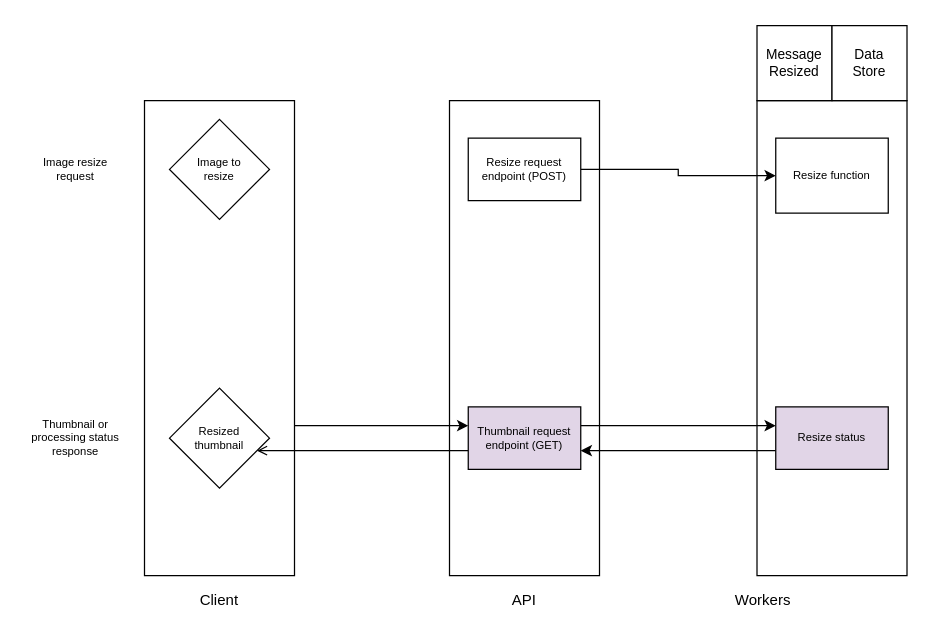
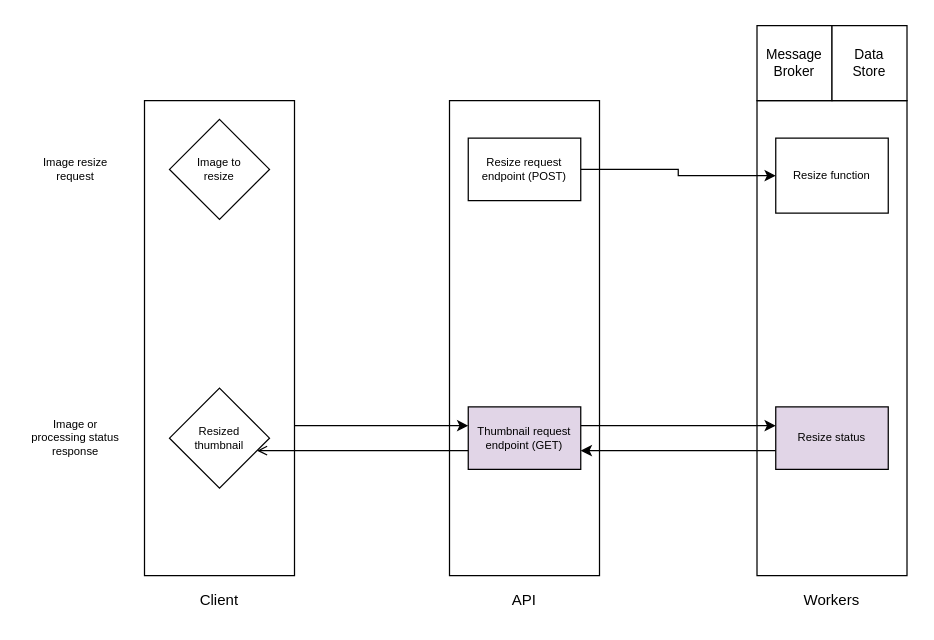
  <mxCell id="0" />
  <mxCell id="1" parent="0" />
  <mxCell id="2" value="" style="rounded=0;whiteSpace=wrap;html=1;" parent="1" vertex="1"><mxGeometry x="115" y="80" width="120" height="380" as="geometry" /></mxCell>
  <mxCell id="3" value="" style="rounded=0;whiteSpace=wrap;html=1;" parent="1" vertex="1"><mxGeometry x="359" y="80" width="120" height="380" as="geometry" /></mxCell>
  <mxCell id="4" value="" style="rounded=0;whiteSpace=wrap;html=1;" parent="1" vertex="1"><mxGeometry x="605" y="80" width="120" height="380" as="geometry" /></mxCell>
  <mxCell id="5" value="Image to &lt;br&gt;resize" style="rhombus;whiteSpace=wrap;html=1;fontSize=9;" parent="1" vertex="1"><mxGeometry x="135" y="95" width="80" height="80" as="geometry" /></mxCell>
  <mxCell id="6" value="Client" style="text;html=1;strokeColor=none;fillColor=none;align=center;verticalAlign=middle;whiteSpace=wrap;rounded=0;" parent="1" vertex="1"><mxGeometry x="155" y="470" width="40" height="20" as="geometry" /></mxCell>
  <mxCell id="7" value="API" style="text;html=1;strokeColor=none;fillColor=none;align=center;verticalAlign=middle;whiteSpace=wrap;rounded=0;" parent="1" vertex="1"><mxGeometry x="399" y="470" width="40" height="20" as="geometry" /></mxCell>
- <mxCell id="8" value="Workers" style="text;html=1;strokeColor=none;fillColor=none;align=center;verticalAlign=middle;whiteSpace=wrap;rounded=0;" parent="1" vertex="1"><mxGeometry x="590" y="470" width="40" height="20" as="geometry" /></mxCell>
+ <mxCell id="8" value="Workers" style="text;html=1;strokeColor=none;fillColor=none;align=center;verticalAlign=middle;whiteSpace=wrap;rounded=0;" parent="1" vertex="1"><mxGeometry x="645" y="470" width="40" height="20" as="geometry" /></mxCell>
  <mxCell id="9" style="edgeStyle=orthogonalEdgeStyle;rounded=0;orthogonalLoop=1;jettySize=auto;html=1;fontSize=9;" parent="1" target="15" edge="1"><mxGeometry relative="1" as="geometry"><mxPoint x="235" y="340" as="sourcePoint" /><Array as="points"><mxPoint x="295" y="340" /><mxPoint x="295" y="340" /></Array></mxGeometry></mxCell>
  <mxCell id="10" value="Resized&lt;br&gt;thumbnail" style="rhombus;whiteSpace=wrap;html=1;fontSize=9;" parent="1" vertex="1"><mxGeometry x="135" y="310" width="80" height="80" as="geometry" /></mxCell>
  <mxCell id="11" style="edgeStyle=orthogonalEdgeStyle;rounded=0;orthogonalLoop=1;jettySize=auto;html=1;fontSize=9;" parent="1" source="12" target="16" edge="1"><mxGeometry relative="1" as="geometry" /></mxCell>
  <mxCell id="12" value="Resize request&lt;br&gt;endpoint (POST)" style="rounded=0;whiteSpace=wrap;html=1;fontSize=9;" parent="1" vertex="1"><mxGeometry x="374" y="110" width="90" height="50" as="geometry" /></mxCell>
  <mxCell id="13" style="edgeStyle=orthogonalEdgeStyle;rounded=0;orthogonalLoop=1;jettySize=auto;html=1;fontSize=9;endArrow=open;" parent="1" source="15" target="10" edge="1"><mxGeometry relative="1" as="geometry"><Array as="points"><mxPoint x="285" y="360" /><mxPoint x="285" y="360" /></Array></mxGeometry></mxCell>
  <mxCell id="14" style="edgeStyle=orthogonalEdgeStyle;rounded=0;orthogonalLoop=1;jettySize=auto;html=1;fontSize=9;" parent="1" source="15" target="18" edge="1"><mxGeometry relative="1" as="geometry"><Array as="points"><mxPoint x="545" y="340" /><mxPoint x="545" y="340" /></Array></mxGeometry></mxCell>
  <mxCell id="15" value="Thumbnail request&lt;br&gt;endpoint (GET)" style="rounded=0;whiteSpace=wrap;html=1;fontSize=9;fillColor=#e1d5e7;" parent="1" vertex="1"><mxGeometry x="374" y="325" width="90" height="50" as="geometry" /></mxCell>
  <mxCell id="16" value="Resize function" style="rounded=0;whiteSpace=wrap;html=1;fontSize=9;" parent="1" vertex="1"><mxGeometry x="620" y="110" width="90" height="60" as="geometry" /></mxCell>
  <mxCell id="17" style="edgeStyle=orthogonalEdgeStyle;rounded=0;orthogonalLoop=1;jettySize=auto;html=1;fontSize=9;" parent="1" source="18" target="15" edge="1"><mxGeometry relative="1" as="geometry"><Array as="points"><mxPoint x="535" y="360" /><mxPoint x="535" y="360" /></Array></mxGeometry></mxCell>
  <mxCell id="18" value="Resize status" style="rounded=0;whiteSpace=wrap;html=1;fontSize=9;fillColor=#e1d5e7;" parent="1" vertex="1"><mxGeometry x="620" y="325" width="90" height="50" as="geometry" /></mxCell>
  <mxCell id="19" value="Image resize request" style="text;html=1;strokeColor=none;fillColor=none;align=center;verticalAlign=middle;whiteSpace=wrap;rounded=0;fontSize=9;" parent="1" vertex="1"><mxGeometry x="25" y="122.5" width="70" height="25" as="geometry" /></mxCell>
- <mxCell id="20" value="Thumbnail or processing status response" style="text;html=1;strokeColor=none;fillColor=none;align=center;verticalAlign=middle;whiteSpace=wrap;rounded=0;fontSize=9;" parent="1" vertex="1"><mxGeometry x="20" y="337.5" width="80" height="25" as="geometry" /></mxCell>
- <mxCell id="21" value="Message Resized" style="rounded=0;whiteSpace=wrap;html=1;fontSize=11;" parent="1" vertex="1"><mxGeometry x="605" y="20" width="60" height="60" as="geometry" /></mxCell>
+ <mxCell id="20" value="Image or processing status response" style="text;html=1;strokeColor=none;fillColor=none;align=center;verticalAlign=middle;whiteSpace=wrap;rounded=0;fontSize=9;" parent="1" vertex="1"><mxGeometry x="20" y="337.5" width="80" height="25" as="geometry" /></mxCell>
+ <mxCell id="21" value="Message Broker" style="rounded=0;whiteSpace=wrap;html=1;fontSize=11;" parent="1" vertex="1"><mxGeometry x="605" y="20" width="60" height="60" as="geometry" /></mxCell>
  <mxCell id="22" value="Data&lt;br style=&quot;font-size: 11px;&quot;&gt;Store" style="rounded=0;whiteSpace=wrap;html=1;fontSize=11;" parent="1" vertex="1"><mxGeometry x="665" y="20" width="60" height="60" as="geometry" /></mxCell>
